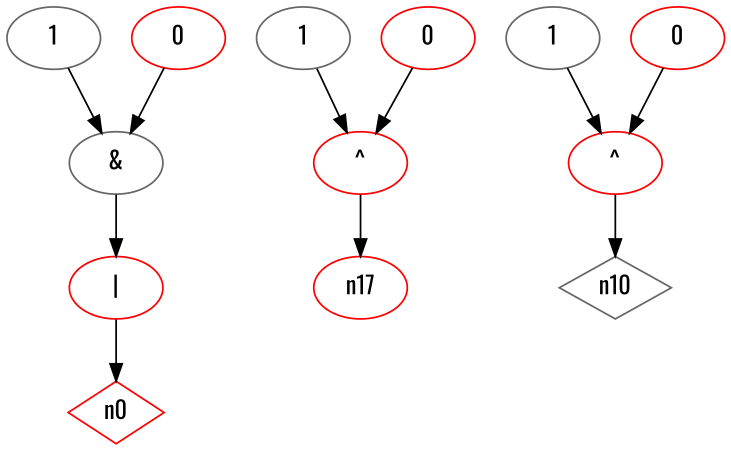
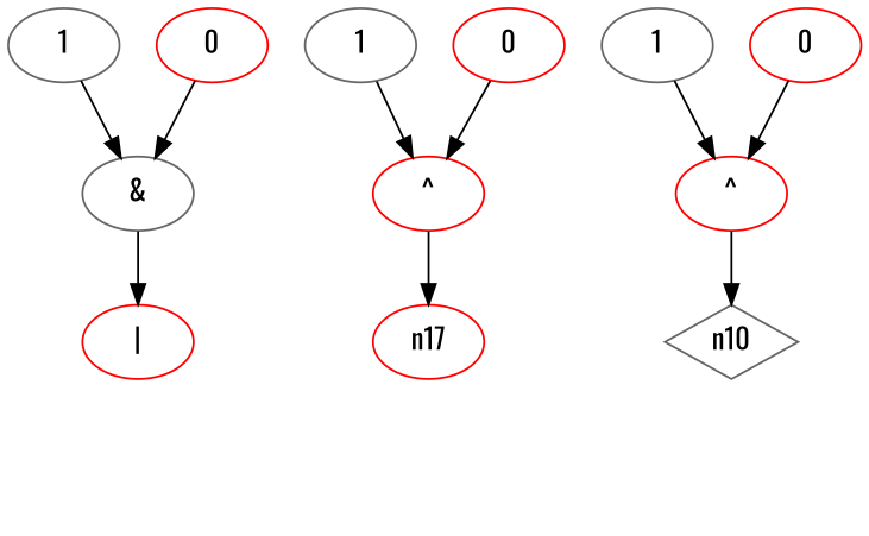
  digraph {
    fontname=Oswald
    node [color=red fontname=Oswald]
    edge [fontname=Oswald]
-   n0 [shape=diamond]
    n1 [label="|"]
    n2 [label="&" color=gray40]
    n6 [label="^"]
    n17
    n10 [shape=diamond color=gray40]
    n11 [label="^"]
    n8 [label=1 color=gray40]
    n9 [label=1 color=gray40]
    n13 [label=1 color=gray40]
    n3 [label=0]
    n14 [label=0]
    n16 [label=0]
-   n1 -> n0
    n2 -> n1
    n6 -> n17
    n11 -> n10
    n8 -> n2
    n9 -> n11
    n13 -> n6
    n3 -> n2
    n14 -> n11
    n16 -> n6
  }
